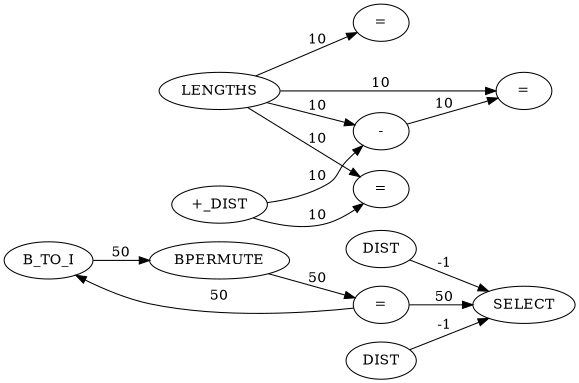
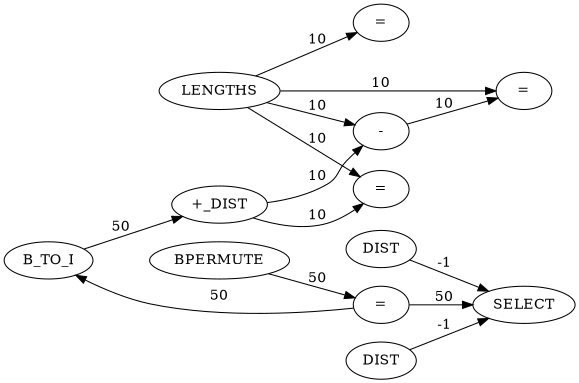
  digraph {
    rankdir=LR
    node [cost=0]
    edge [cost=10]
    n1 [cost=4086 label="-"]
    n2 [label="="]
    n3 [cost=1892 label="="]
    n4 [cost=4343 label=BPERMUTE]
    n5 [cost=6749 label="="]
    n6 [cost=1204 label=B_TO_I]
    n7 [label=SELECT]
    n8 [cost=1075 label=LENGTHS]
    n9 [cost=1763 label="="]
    n10 [cost=4686 label="+_DIST"]
    n11 [label=DIST]
    n12 [label=DIST]
    n1 -> n2 [label=10]
    n4 -> n5 [cost=50 label=50]
    n5 -> n6 [cost=50 label=50]
    n5 -> n7 [cost=50 label=50]
-   n6 -> n4 [cost=50 label=50]
+   n6 -> n10 [cost=50 label=50]
    n8 -> n1 [label=10]
    n8 -> n2 [label=10]
    n8 -> n3 [label=10]
    n8 -> n9 [label=10]
    n10 -> n1 [label=10]
    n10 -> n9 [label=10]
    n11 -> n7 [cost=-1 label=-1]
    n12 -> n7 [cost=-1 label=-1]
  }
